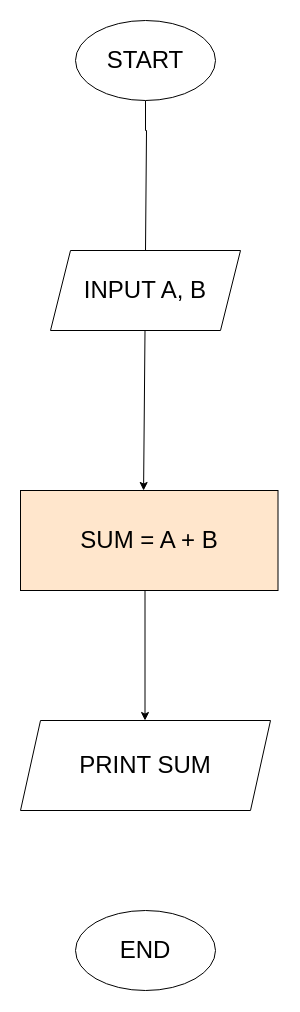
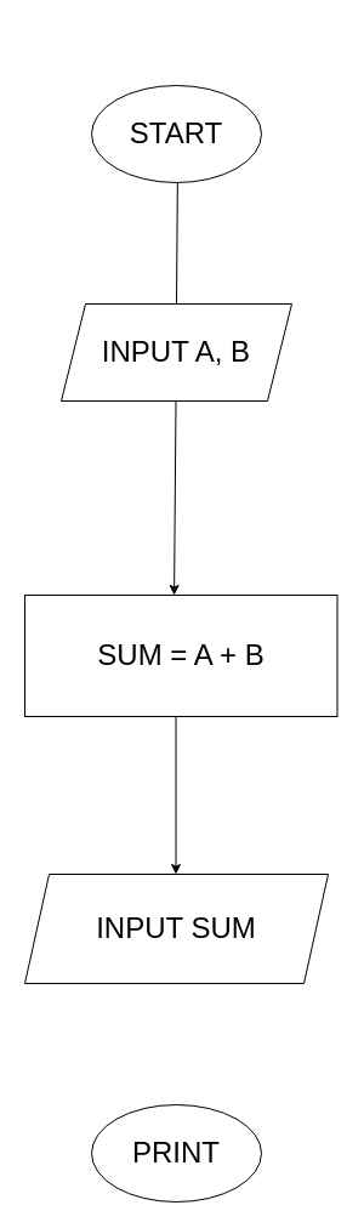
  <mxCell id="0" />
  <mxCell id="1" parent="0" />
  <mxCell id="2" style="edgeStyle=orthogonalEdgeStyle;rounded=0;orthogonalLoop=1;jettySize=auto;html=1;exitX=0.5;exitY=1;exitDx=0;exitDy=0;entryX=0.5;entryY=0;entryDx=0;entryDy=0;endArrow=none;" edge="1" parent="1" source="3" target="4"><mxGeometry relative="1" as="geometry"><mxPoint x="145" y="160" as="targetPoint" /><Array as="points"><mxPoint x="145" y="130" /><mxPoint x="146" y="130" /></Array></mxGeometry></mxCell>
- <mxCell id="3" value="&lt;font style=&quot;font-size: 24px;&quot;&gt;START&lt;/font&gt;" style="ellipse;whiteSpace=wrap;html=1;" vertex="1" parent="1"><mxGeometry x="75" y="20" width="140" height="80" as="geometry" /></mxCell>
+ <mxCell id="3" value="&lt;font style=&quot;font-size: 24px;&quot;&gt;START&lt;/font&gt;" style="ellipse;whiteSpace=wrap;html=1;" vertex="1" parent="1"><mxGeometry x="75" y="70" width="140" height="80" as="geometry" /></mxCell>
  <mxCell id="4" value="&lt;font style=&quot;font-size: 24px;&quot;&gt;INPUT A, B&lt;/font&gt;" style="shape=parallelogram;perimeter=parallelogramPerimeter;whiteSpace=wrap;html=1;fixedSize=1;" vertex="1" parent="1"><mxGeometry x="50" y="250" width="190" height="80" as="geometry" /></mxCell>
  <mxCell id="5" value="" style="endArrow=classic;html=1;rounded=0;entryX=0.478;entryY=0;entryDx=0;entryDy=0;entryPerimeter=0;" edge="1" parent="1" target="9"><mxGeometry width="50" height="50" relative="1" as="geometry"><mxPoint x="144.5" y="330" as="sourcePoint" /><mxPoint x="145" y="440" as="targetPoint" /></mxGeometry></mxCell>
  <mxCell id="6" value="" style="endArrow=classic;html=1;rounded=0;" edge="1" parent="1"><mxGeometry width="50" height="50" relative="1" as="geometry"><mxPoint x="144.5" y="590" as="sourcePoint" /><mxPoint x="144.5" y="720" as="targetPoint" /><Array as="points" /></mxGeometry></mxCell>
- <mxCell id="7" value="&lt;font style=&quot;font-size: 24px;&quot;&gt;END&lt;/font&gt;" style="ellipse;whiteSpace=wrap;html=1;" vertex="1" parent="1"><mxGeometry x="75" y="910" width="140" height="80" as="geometry" /></mxCell>
- <mxCell id="8" value="&lt;font style=&quot;font-size: 24px;&quot;&gt;PRINT SUM&lt;/font&gt;" style="shape=parallelogram;perimeter=parallelogramPerimeter;whiteSpace=wrap;html=1;fixedSize=1;" vertex="1" parent="1"><mxGeometry x="20" y="720" width="250" height="90" as="geometry" /></mxCell>
- <mxCell id="9" value="&lt;font style=&quot;font-size: 24px;&quot;&gt;SUM = A + B&lt;/font&gt;" style="rounded=0;whiteSpace=wrap;html=1;fillColor=#ffe6cc;" vertex="1" parent="1"><mxGeometry x="20" y="490" width="257.5" height="100" as="geometry" /></mxCell>
+ <mxCell id="7" value="&lt;font style=&quot;font-size: 24px;&quot;&gt;PRINT&lt;/font&gt;" style="ellipse;whiteSpace=wrap;html=1;" vertex="1" parent="1"><mxGeometry x="75" y="910" width="140" height="80" as="geometry" /></mxCell>
+ <mxCell id="8" value="&lt;font style=&quot;font-size: 24px;&quot;&gt;INPUT SUM&lt;/font&gt;" style="shape=parallelogram;perimeter=parallelogramPerimeter;whiteSpace=wrap;html=1;fixedSize=1;" vertex="1" parent="1"><mxGeometry x="20" y="720" width="250" height="90" as="geometry" /></mxCell>
+ <mxCell id="9" value="&lt;font style=&quot;font-size: 24px;&quot;&gt;SUM = A + B&lt;/font&gt;" style="rounded=0;whiteSpace=wrap;html=1;" vertex="1" parent="1"><mxGeometry x="20" y="490" width="257.5" height="100" as="geometry" /></mxCell>
